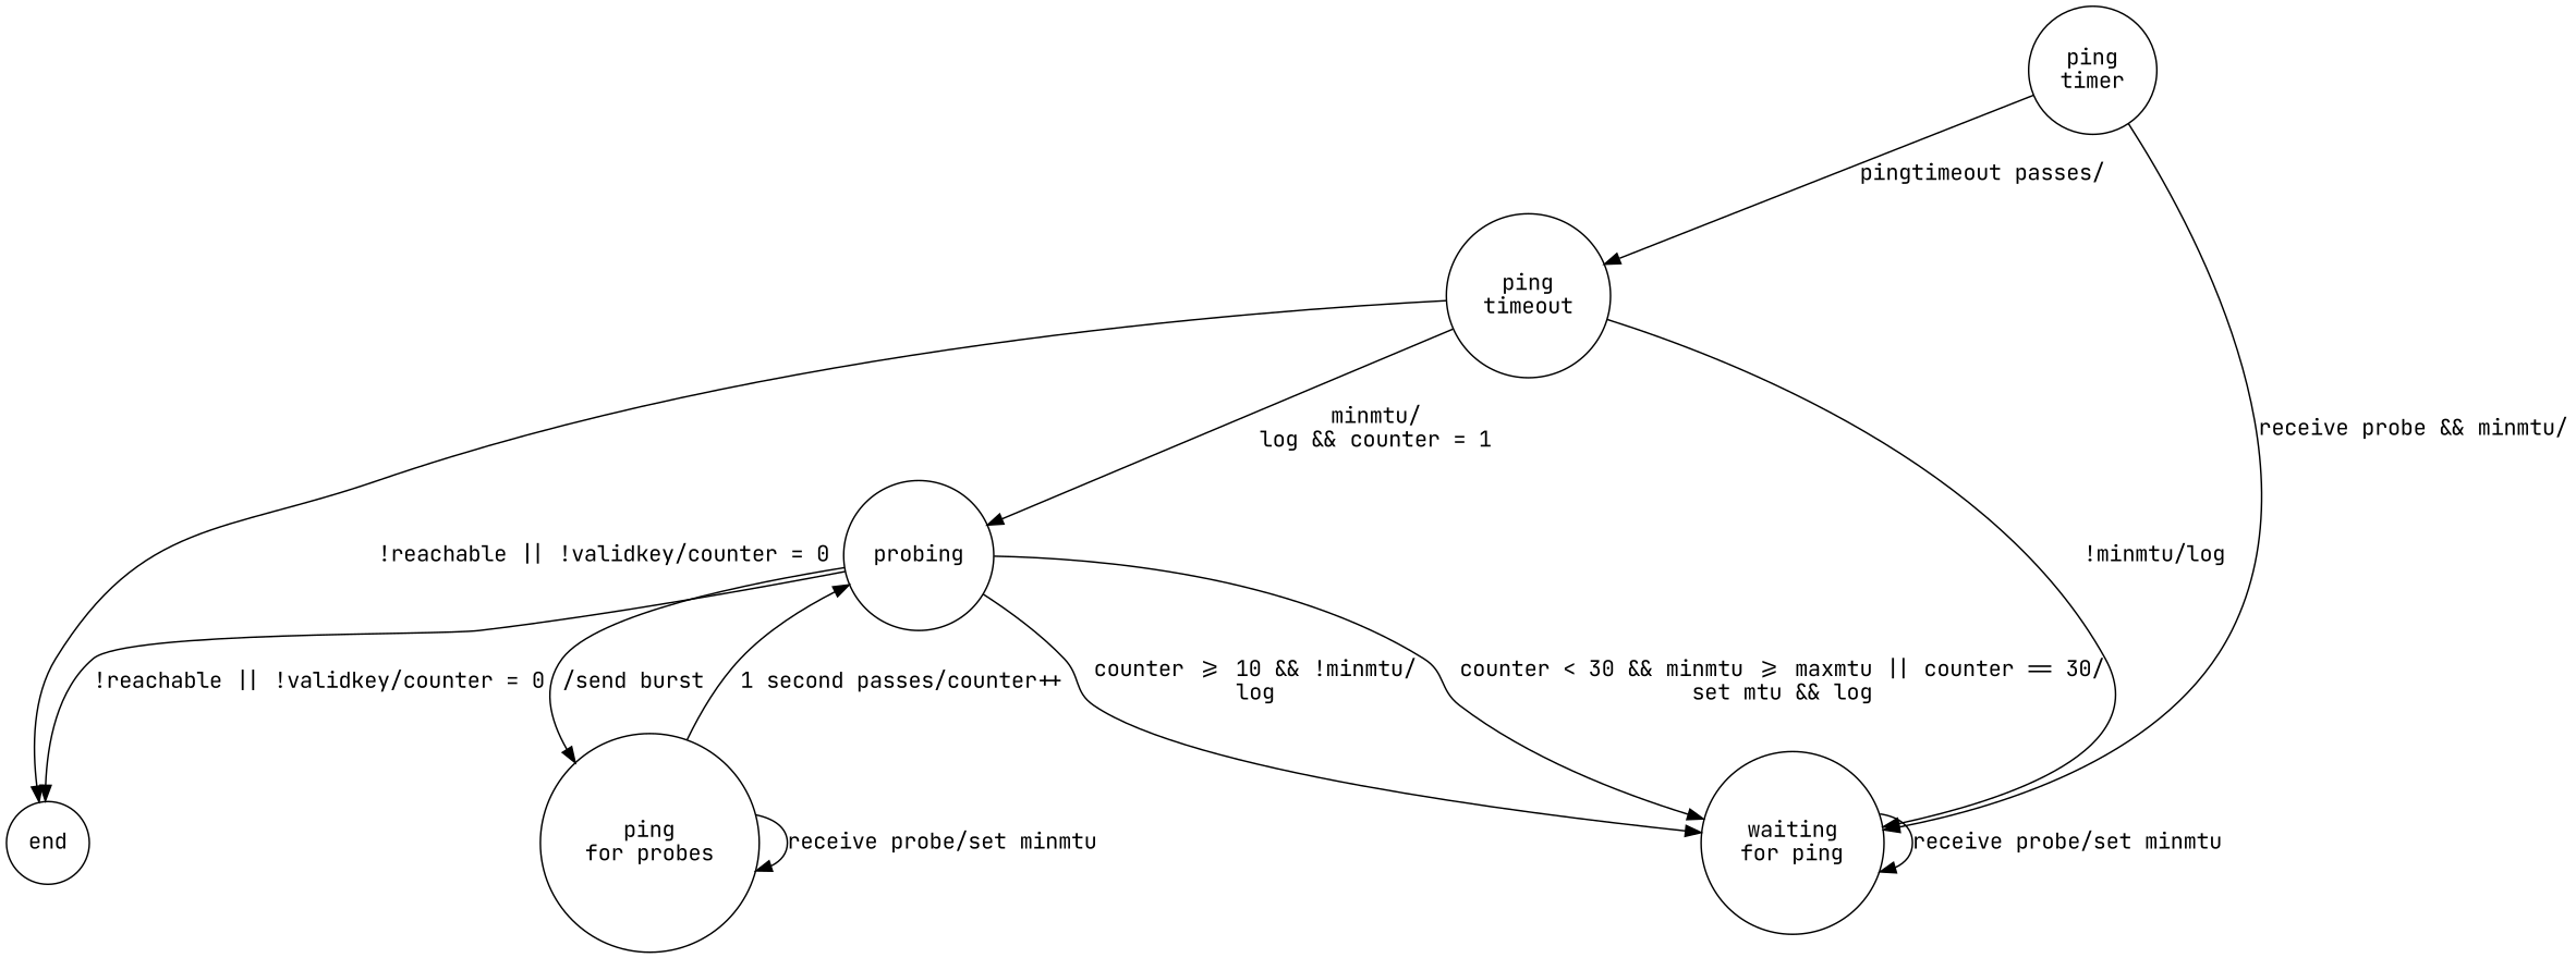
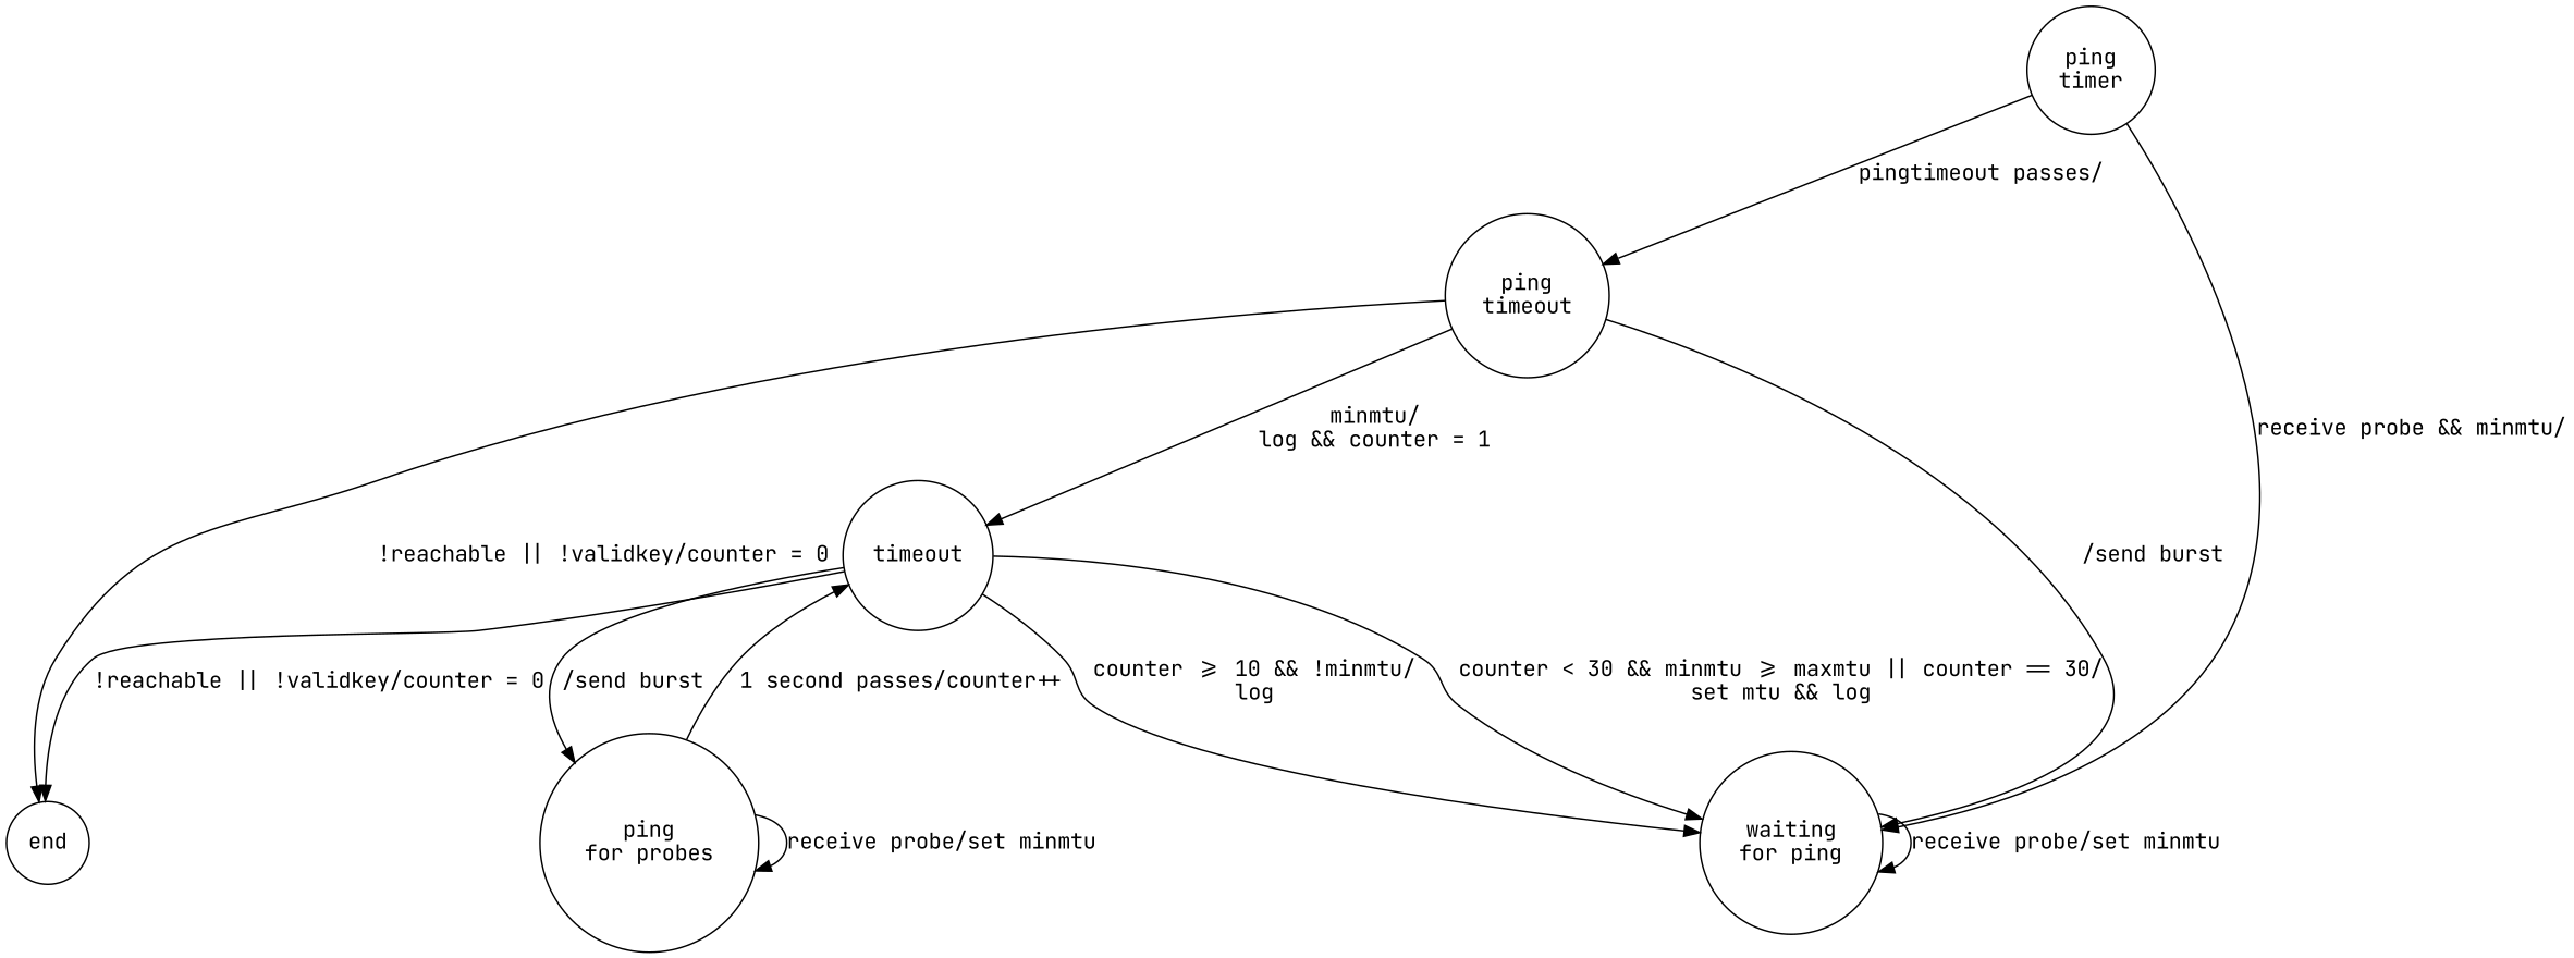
  digraph {
    fontname="JetBrains Mono"
    node [fontname="JetBrains Mono" shape=circle]
    edge [fontname="JetBrains Mono"]
-   n1 [label=probing]
+   n1 [label=timeout]
    n2 [label=end]
    n3 [label="ping\nfor probes"]
    n4 [label="waiting\nfor ping"]
    n5 [label="ping\ntimer"]
    n6 [label="ping\ntimeout"]
    n1 -> n2 [label="!reachable || !validkey/counter = 0"]
    n1 -> n3 [label="/send burst"]
    n1 -> n4 [label="counter < 30 && minmtu >= maxmtu || counter == 30/\nset mtu && log"]
    n1 -> n4 [label="counter >= 10 && !minmtu/\nlog"]
    n3 -> n1 [label="1 second passes/counter++"]
    n3 -> n3 [label="receive probe/set minmtu"]
    n4 -> n4 [label="receive probe/set minmtu"]
    n5 -> n4 [label="receive probe && minmtu/"]
    n5 -> n6 [label="pingtimeout passes/"]
    n6 -> n1 [label="minmtu/\nlog && counter = 1"]
    n6 -> n2 [label="!reachable || !validkey/counter = 0"]
-   n6 -> n4 [label="!minmtu/log"]
+   n6 -> n4 [label="/send burst"]
  }
